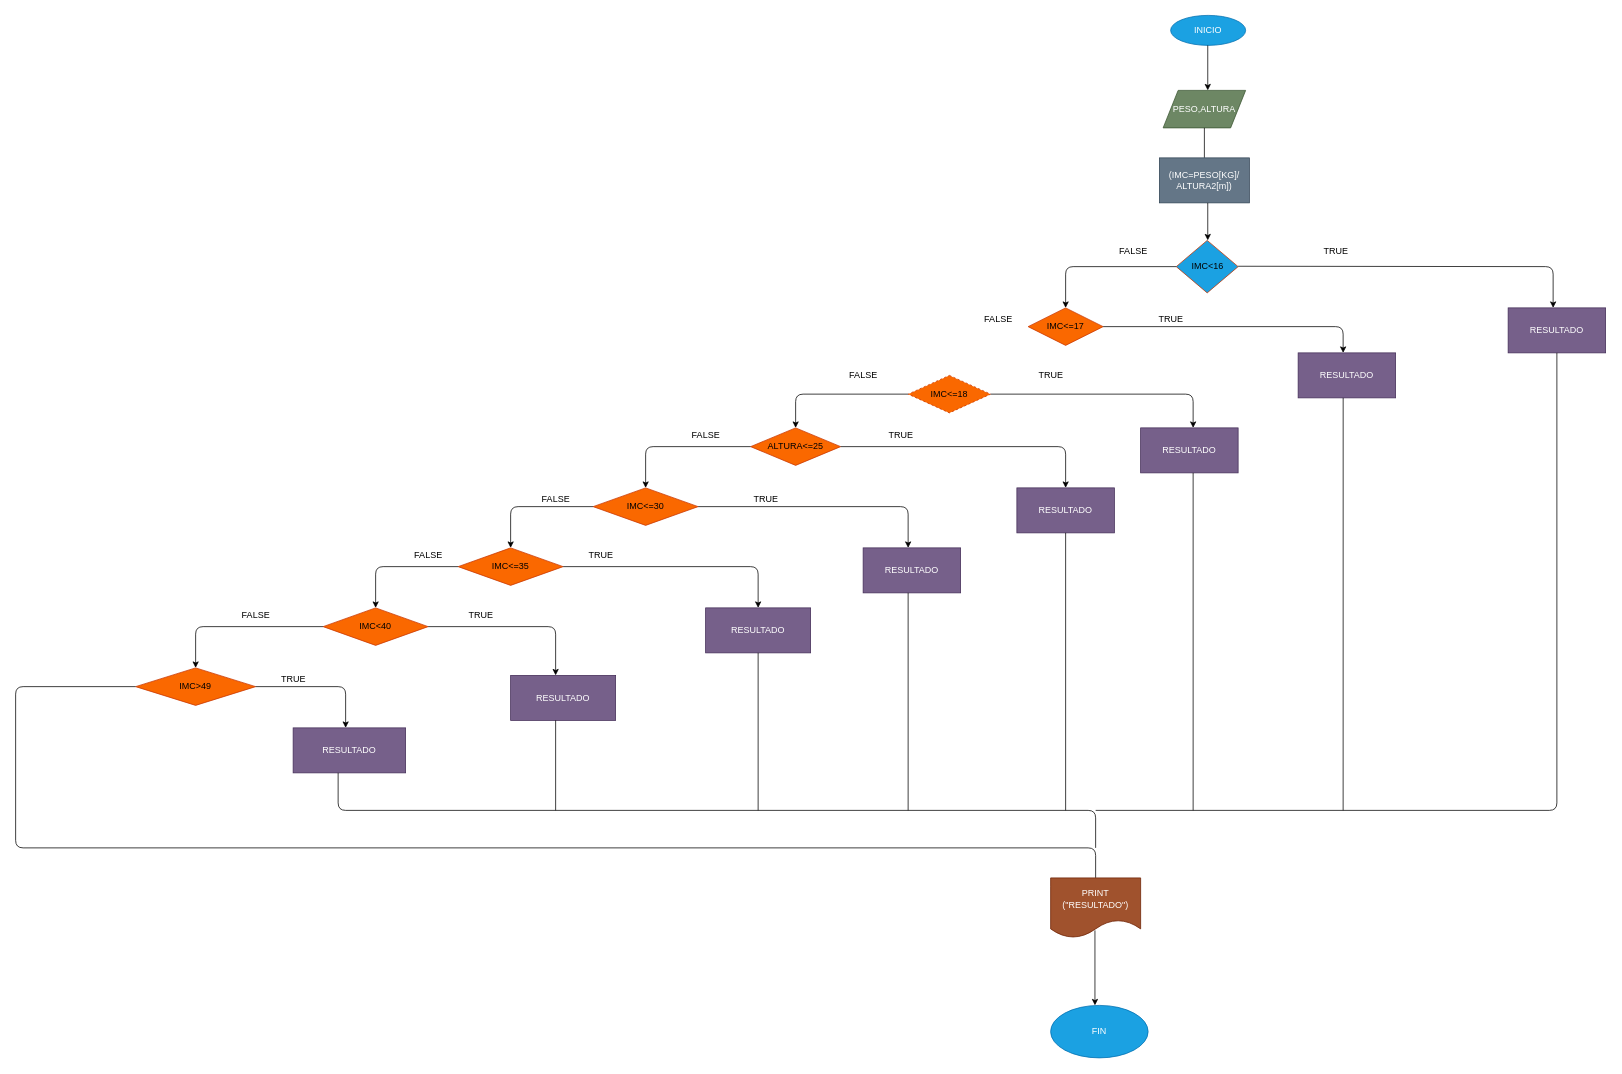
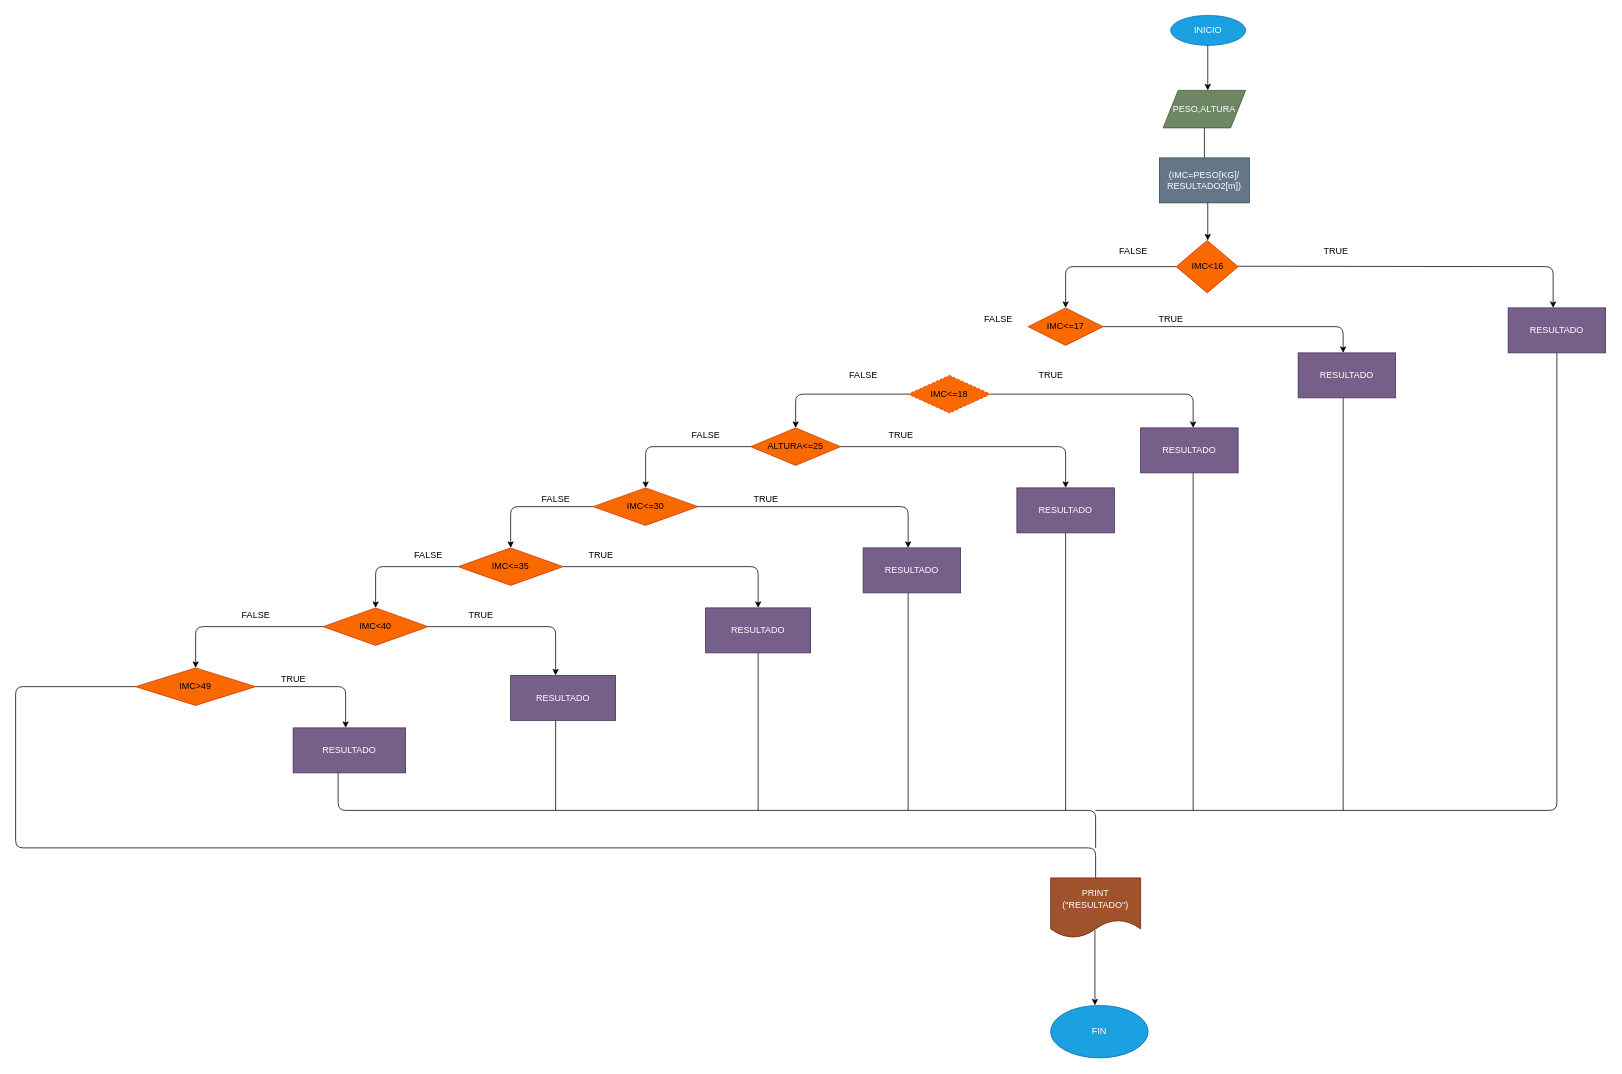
  <mxCell id="0" />
  <mxCell id="1" parent="0" />
  <mxCell id="2" value="INICIO" style="ellipse;whiteSpace=wrap;html=1;fillColor=#1ba1e2;fontColor=#ffffff;strokeColor=#006EAF;" vertex="1" parent="1"><mxGeometry x="1560" y="20" width="100" height="40" as="geometry" /></mxCell>
  <mxCell id="3" value="" style="endArrow=classic;html=1;" edge="1" parent="1"><mxGeometry width="50" height="50" relative="1" as="geometry"><mxPoint x="1609.5" y="60" as="sourcePoint" /><mxPoint x="1609.5" y="120" as="targetPoint" /></mxGeometry></mxCell>
  <mxCell id="4" value="PESO,ALTURA" style="shape=parallelogram;perimeter=parallelogramPerimeter;whiteSpace=wrap;html=1;fixedSize=1;fillColor=#6d8764;fontColor=#ffffff;strokeColor=#3A5431;" vertex="1" parent="1"><mxGeometry x="1550" y="120" width="110" height="50" as="geometry" /></mxCell>
  <mxCell id="5" value="" style="endArrow=none;html=1;entryX=0.5;entryY=1;entryDx=0;entryDy=0;" edge="1" parent="1" target="4"><mxGeometry width="50" height="50" relative="1" as="geometry"><mxPoint x="1605" y="210" as="sourcePoint" /><mxPoint x="1610" y="190" as="targetPoint" /></mxGeometry></mxCell>
- <mxCell id="6" value="(IMC=PESO[KG]/&lt;br&gt;ALTURA2[m])" style="rounded=0;whiteSpace=wrap;html=1;fillColor=#647687;fontColor=#ffffff;strokeColor=#314354;" vertex="1" parent="1"><mxGeometry x="1545" y="210" width="120" height="60" as="geometry" /></mxCell>
+ <mxCell id="6" value="(IMC=PESO[KG]/&lt;br&gt;RESULTADO2[m])" style="rounded=0;whiteSpace=wrap;html=1;fillColor=#647687;fontColor=#ffffff;strokeColor=#314354;" vertex="1" parent="1"><mxGeometry x="1545" y="210" width="120" height="60" as="geometry" /></mxCell>
  <mxCell id="7" value="" style="endArrow=classic;html=1;" edge="1" parent="1"><mxGeometry width="50" height="50" relative="1" as="geometry"><mxPoint x="1609.5" y="270" as="sourcePoint" /><mxPoint x="1609.5" y="320" as="targetPoint" /></mxGeometry></mxCell>
- <mxCell id="8" value="IMC&amp;lt;16" style="rhombus;whiteSpace=wrap;html=1;fillColor=#1ba1e2;fontColor=#000000;strokeColor=#C73500;" vertex="1" parent="1"><mxGeometry x="1567.5" y="320" width="82.5" height="70" as="geometry" /></mxCell>
+ <mxCell id="8" value="IMC&amp;lt;16" style="rhombus;whiteSpace=wrap;html=1;fillColor=#fa6800;fontColor=#000000;strokeColor=#C73500;" vertex="1" parent="1"><mxGeometry x="1567.5" y="320" width="82.5" height="70" as="geometry" /></mxCell>
  <mxCell id="9" value="" style="endArrow=classic;html=1;" edge="1" parent="1"><mxGeometry width="50" height="50" relative="1" as="geometry"><mxPoint x="1650" y="354.5" as="sourcePoint" /><mxPoint x="2070" y="410" as="targetPoint" /><Array as="points"><mxPoint x="2070" y="355" /></Array></mxGeometry></mxCell>
  <mxCell id="10" value="" style="endArrow=classic;html=1;exitX=0;exitY=0.5;exitDx=0;exitDy=0;" edge="1" parent="1" source="8"><mxGeometry width="50" height="50" relative="1" as="geometry"><mxPoint x="1400" y="370" as="sourcePoint" /><mxPoint x="1420" y="410" as="targetPoint" /><Array as="points"><mxPoint x="1420" y="355" /></Array></mxGeometry></mxCell>
  <mxCell id="11" value="IMC&amp;lt;=17" style="rhombus;whiteSpace=wrap;html=1;fillColor=#fa6800;fontColor=#000000;strokeColor=#C73500;" vertex="1" parent="1"><mxGeometry x="1370" y="410" width="100" height="50" as="geometry" /></mxCell>
  <mxCell id="12" value="" style="endArrow=classic;html=1;exitX=1;exitY=0.5;exitDx=0;exitDy=0;" edge="1" parent="1" source="11"><mxGeometry width="50" height="50" relative="1" as="geometry"><mxPoint x="1470" y="440" as="sourcePoint" /><mxPoint x="1790" y="470" as="targetPoint" /><Array as="points"><mxPoint x="1790" y="435" /></Array></mxGeometry></mxCell>
  <mxCell id="13" value="RESULTADO" style="rounded=0;whiteSpace=wrap;html=1;fillColor=#76608a;fontColor=#ffffff;strokeColor=#432D57;" vertex="1" parent="1"><mxGeometry x="2010" y="410" width="130" height="60" as="geometry" /></mxCell>
  <mxCell id="14" value="RESULTADO" style="rounded=0;whiteSpace=wrap;html=1;fillColor=#76608a;fontColor=#ffffff;strokeColor=#432D57;" vertex="1" parent="1"><mxGeometry x="1730" y="470" width="130" height="60" as="geometry" /></mxCell>
  <mxCell id="15" value="IMC&amp;lt;=18" style="rhombus;whiteSpace=wrap;html=1;fillColor=#fa6800;fontColor=#000000;strokeColor=#C73500;dashed=1;" vertex="1" parent="1"><mxGeometry x="1210" y="500" width="110" height="50" as="geometry" /></mxCell>
  <mxCell id="16" value="" style="endArrow=classic;html=1;exitX=1;exitY=0.5;exitDx=0;exitDy=0;" edge="1" parent="1" source="15"><mxGeometry width="50" height="50" relative="1" as="geometry"><mxPoint x="1330" y="530" as="sourcePoint" /><mxPoint x="1590" y="570" as="targetPoint" /><Array as="points"><mxPoint x="1590" y="525" /></Array></mxGeometry></mxCell>
  <mxCell id="17" value="" style="endArrow=classic;html=1;exitX=0;exitY=0.5;exitDx=0;exitDy=0;" edge="1" parent="1" source="15"><mxGeometry width="50" height="50" relative="1" as="geometry"><mxPoint x="1080" y="490" as="sourcePoint" /><mxPoint x="1060" y="570" as="targetPoint" /><Array as="points"><mxPoint x="1060" y="525" /></Array></mxGeometry></mxCell>
  <mxCell id="18" value="ALTURA&amp;lt;=25" style="rhombus;whiteSpace=wrap;html=1;fillColor=#fa6800;fontColor=#000000;strokeColor=#C73500;" vertex="1" parent="1"><mxGeometry x="1000" y="570" width="120" height="50" as="geometry" /></mxCell>
  <mxCell id="19" value="" style="endArrow=classic;html=1;exitX=1;exitY=0.5;exitDx=0;exitDy=0;" edge="1" parent="1" source="18"><mxGeometry width="50" height="50" relative="1" as="geometry"><mxPoint x="1130" y="590" as="sourcePoint" /><mxPoint x="1420" y="650" as="targetPoint" /><Array as="points"><mxPoint x="1420" y="595" /></Array></mxGeometry></mxCell>
  <mxCell id="20" value="" style="endArrow=classic;html=1;exitX=0;exitY=0.5;exitDx=0;exitDy=0;" edge="1" parent="1" source="18"><mxGeometry width="50" height="50" relative="1" as="geometry"><mxPoint x="950" y="570" as="sourcePoint" /><mxPoint x="860" y="650" as="targetPoint" /><Array as="points"><mxPoint x="860" y="595" /></Array></mxGeometry></mxCell>
  <mxCell id="21" value="IMC&amp;lt;=30" style="rhombus;whiteSpace=wrap;html=1;fillColor=#fa6800;fontColor=#000000;strokeColor=#C73500;" vertex="1" parent="1"><mxGeometry x="790" y="650" width="140" height="50" as="geometry" /></mxCell>
  <mxCell id="22" value="" style="endArrow=classic;html=1;exitX=0;exitY=0.5;exitDx=0;exitDy=0;" edge="1" parent="1" source="21"><mxGeometry width="50" height="50" relative="1" as="geometry"><mxPoint x="720" y="690" as="sourcePoint" /><mxPoint x="680" y="730" as="targetPoint" /><Array as="points"><mxPoint x="680" y="675" /></Array></mxGeometry></mxCell>
  <mxCell id="23" value="" style="endArrow=classic;html=1;exitX=1;exitY=0.5;exitDx=0;exitDy=0;" edge="1" parent="1" source="21"><mxGeometry width="50" height="50" relative="1" as="geometry"><mxPoint x="980" y="690" as="sourcePoint" /><mxPoint x="1210" y="730" as="targetPoint" /><Array as="points"><mxPoint x="1210" y="675" /></Array></mxGeometry></mxCell>
  <mxCell id="24" value="RESULTADO" style="rounded=0;whiteSpace=wrap;html=1;fillColor=#76608a;fontColor=#ffffff;strokeColor=#432D57;" vertex="1" parent="1"><mxGeometry x="1520" y="570" width="130" height="60" as="geometry" /></mxCell>
  <mxCell id="25" value="RESULTADO" style="rounded=0;whiteSpace=wrap;html=1;fillColor=#76608a;fontColor=#ffffff;strokeColor=#432D57;" vertex="1" parent="1"><mxGeometry x="1355" y="650" width="130" height="60" as="geometry" /></mxCell>
  <mxCell id="26" value="RESULTADO" style="rounded=0;whiteSpace=wrap;html=1;fillColor=#76608a;fontColor=#ffffff;strokeColor=#432D57;" vertex="1" parent="1"><mxGeometry x="1150" y="730" width="130" height="60" as="geometry" /></mxCell>
  <mxCell id="27" value="IMC&amp;lt;=35" style="rhombus;whiteSpace=wrap;html=1;fillColor=#fa6800;fontColor=#000000;strokeColor=#C73500;" vertex="1" parent="1"><mxGeometry x="610" y="730" width="140" height="50" as="geometry" /></mxCell>
  <mxCell id="28" value="" style="endArrow=classic;html=1;exitX=0;exitY=0.5;exitDx=0;exitDy=0;" edge="1" parent="1" source="27"><mxGeometry width="50" height="50" relative="1" as="geometry"><mxPoint x="460" y="770" as="sourcePoint" /><mxPoint x="500" y="810" as="targetPoint" /><Array as="points"><mxPoint x="500" y="755" /></Array></mxGeometry></mxCell>
  <mxCell id="29" value="" style="endArrow=classic;html=1;exitX=1;exitY=0.5;exitDx=0;exitDy=0;" edge="1" parent="1" source="27"><mxGeometry width="50" height="50" relative="1" as="geometry"><mxPoint x="740" y="880" as="sourcePoint" /><mxPoint x="1010" y="810" as="targetPoint" /><Array as="points"><mxPoint x="1010" y="755" /></Array></mxGeometry></mxCell>
  <mxCell id="30" value="IMC&amp;lt;40" style="rhombus;whiteSpace=wrap;html=1;fillColor=#fa6800;fontColor=#000000;strokeColor=#C73500;" vertex="1" parent="1"><mxGeometry x="430" y="810" width="140" height="50" as="geometry" /></mxCell>
  <mxCell id="31" value="" style="endArrow=classic;html=1;exitX=1;exitY=0.5;exitDx=0;exitDy=0;" edge="1" parent="1" source="30"><mxGeometry width="50" height="50" relative="1" as="geometry"><mxPoint x="740" y="880" as="sourcePoint" /><mxPoint x="740" y="900" as="targetPoint" /><Array as="points"><mxPoint x="740" y="835" /></Array></mxGeometry></mxCell>
  <mxCell id="32" value="" style="endArrow=classic;html=1;exitX=0;exitY=0.5;exitDx=0;exitDy=0;" edge="1" parent="1" source="30"><mxGeometry width="50" height="50" relative="1" as="geometry"><mxPoint x="210" y="930" as="sourcePoint" /><mxPoint x="260" y="890" as="targetPoint" /><Array as="points"><mxPoint x="260" y="835" /></Array></mxGeometry></mxCell>
  <mxCell id="33" value="IMC&amp;gt;49" style="rhombus;whiteSpace=wrap;html=1;fillColor=#fa6800;fontColor=#000000;strokeColor=#C73500;" vertex="1" parent="1"><mxGeometry x="180" y="890" width="160" height="50" as="geometry" /></mxCell>
  <mxCell id="34" value="" style="endArrow=none;html=1;entryX=0;entryY=0.5;entryDx=0;entryDy=0;" edge="1" parent="1" target="33"><mxGeometry width="50" height="50" relative="1" as="geometry"><mxPoint x="1460" y="1170" as="sourcePoint" /><mxPoint x="120" y="950" as="targetPoint" /><Array as="points"><mxPoint x="1460" y="1130" /><mxPoint x="20" y="1130" /><mxPoint x="20" y="915" /></Array></mxGeometry></mxCell>
  <mxCell id="35" value="" style="endArrow=classic;html=1;exitX=1;exitY=0.5;exitDx=0;exitDy=0;" edge="1" parent="1" source="33"><mxGeometry width="50" height="50" relative="1" as="geometry"><mxPoint x="290" y="1070" as="sourcePoint" /><mxPoint x="460" y="970" as="targetPoint" /><Array as="points"><mxPoint x="460" y="915" /></Array></mxGeometry></mxCell>
  <mxCell id="36" value="RESULTADO" style="rounded=0;whiteSpace=wrap;html=1;fillColor=#76608a;fontColor=#ffffff;strokeColor=#432D57;" vertex="1" parent="1"><mxGeometry x="940" y="810" width="140" height="60" as="geometry" /></mxCell>
  <mxCell id="37" value="RESULTADO" style="rounded=0;whiteSpace=wrap;html=1;fillColor=#76608a;fontColor=#ffffff;strokeColor=#432D57;" vertex="1" parent="1"><mxGeometry x="680" y="900" width="140" height="60" as="geometry" /></mxCell>
  <mxCell id="38" value="RESULTADO" style="rounded=0;whiteSpace=wrap;html=1;fillColor=#76608a;fontColor=#ffffff;strokeColor=#432D57;" vertex="1" parent="1"><mxGeometry x="390" y="970" width="150" height="60" as="geometry" /></mxCell>
  <mxCell id="39" value="" style="endArrow=none;html=1;" edge="1" parent="1"><mxGeometry width="50" height="50" relative="1" as="geometry"><mxPoint x="450" y="1030" as="sourcePoint" /><mxPoint x="1460" y="1130" as="targetPoint" /><Array as="points"><mxPoint x="450" y="1080" /><mxPoint x="1460" y="1080" /></Array></mxGeometry></mxCell>
  <mxCell id="40" value="" style="endArrow=none;html=1;" edge="1" parent="1"><mxGeometry width="50" height="50" relative="1" as="geometry"><mxPoint x="740" y="960" as="sourcePoint" /><mxPoint x="740" y="1080" as="targetPoint" /></mxGeometry></mxCell>
  <mxCell id="41" value="" style="endArrow=none;html=1;exitX=0.5;exitY=1;exitDx=0;exitDy=0;" edge="1" parent="1" source="36"><mxGeometry width="50" height="50" relative="1" as="geometry"><mxPoint x="990" y="880" as="sourcePoint" /><mxPoint x="1010" y="1080" as="targetPoint" /></mxGeometry></mxCell>
  <mxCell id="42" value="" style="endArrow=none;html=1;" edge="1" parent="1"><mxGeometry width="50" height="50" relative="1" as="geometry"><mxPoint x="1210" y="790" as="sourcePoint" /><mxPoint x="1210" y="1080" as="targetPoint" /></mxGeometry></mxCell>
  <mxCell id="43" value="" style="endArrow=none;html=1;exitX=0.5;exitY=1;exitDx=0;exitDy=0;" edge="1" parent="1" source="25"><mxGeometry width="50" height="50" relative="1" as="geometry"><mxPoint x="1415" y="710" as="sourcePoint" /><mxPoint x="1420" y="1080" as="targetPoint" /></mxGeometry></mxCell>
  <mxCell id="44" value="" style="endArrow=none;html=1;entryX=0.5;entryY=1;entryDx=0;entryDy=0;" edge="1" parent="1" target="13"><mxGeometry width="50" height="50" relative="1" as="geometry"><mxPoint x="1460" y="1080" as="sourcePoint" /><mxPoint x="1840" y="720" as="targetPoint" /><Array as="points"><mxPoint x="2075" y="1080" /></Array></mxGeometry></mxCell>
  <mxCell id="45" value="" style="endArrow=none;html=1;entryX=0.462;entryY=1;entryDx=0;entryDy=0;entryPerimeter=0;" edge="1" parent="1" target="14"><mxGeometry width="50" height="50" relative="1" as="geometry"><mxPoint x="1790" y="1080" as="sourcePoint" /><mxPoint x="1790" y="540" as="targetPoint" /></mxGeometry></mxCell>
  <mxCell id="46" value="" style="endArrow=none;html=1;" edge="1" parent="1"><mxGeometry width="50" height="50" relative="1" as="geometry"><mxPoint x="1590" y="1080" as="sourcePoint" /><mxPoint x="1590" y="630" as="targetPoint" /></mxGeometry></mxCell>
  <mxCell id="47" value="PRINT&lt;br&gt;(&quot;RESULTADO&quot;)" style="shape=document;whiteSpace=wrap;html=1;boundedLbl=1;fillColor=#a0522d;fontColor=#ffffff;strokeColor=#6D1F00;" vertex="1" parent="1"><mxGeometry x="1400" y="1170" width="120" height="80" as="geometry" /></mxCell>
  <mxCell id="48" value="" style="endArrow=classic;html=1;" edge="1" parent="1"><mxGeometry width="50" height="50" relative="1" as="geometry"><mxPoint x="1459.09" y="1240" as="sourcePoint" /><mxPoint x="1459.09" y="1340" as="targetPoint" /></mxGeometry></mxCell>
  <mxCell id="49" value="FIN" style="ellipse;whiteSpace=wrap;html=1;fillColor=#1ba1e2;fontColor=#ffffff;strokeColor=#006EAF;" vertex="1" parent="1"><mxGeometry x="1400" y="1340" width="130" height="70" as="geometry" /></mxCell>
  <mxCell id="50" value="FALSE" style="text;html=1;align=center;verticalAlign=middle;resizable=0;points=[];autosize=1;strokeColor=none;fillColor=none;" vertex="1" parent="1"><mxGeometry x="1480" y="320" width="60" height="30" as="geometry" /></mxCell>
  <mxCell id="51" value="TRUE" style="text;html=1;align=center;verticalAlign=middle;resizable=0;points=[];autosize=1;strokeColor=none;fillColor=none;" vertex="1" parent="1"><mxGeometry x="1750" y="320" width="60" height="30" as="geometry" /></mxCell>
  <mxCell id="52" value="FALSE" style="text;html=1;align=center;verticalAlign=middle;resizable=0;points=[];autosize=1;strokeColor=none;fillColor=none;" vertex="1" parent="1"><mxGeometry x="1300" y="410" width="60" height="30" as="geometry" /></mxCell>
  <mxCell id="53" value="TRUE" style="text;html=1;align=center;verticalAlign=middle;resizable=0;points=[];autosize=1;strokeColor=none;fillColor=none;" vertex="1" parent="1"><mxGeometry x="1530" y="410" width="60" height="30" as="geometry" /></mxCell>
  <mxCell id="54" value="FALSE" style="text;html=1;align=center;verticalAlign=middle;resizable=0;points=[];autosize=1;strokeColor=none;fillColor=none;" vertex="1" parent="1"><mxGeometry x="1120" y="485" width="60" height="30" as="geometry" /></mxCell>
  <mxCell id="55" value="TRUE" style="text;html=1;align=center;verticalAlign=middle;resizable=0;points=[];autosize=1;strokeColor=none;fillColor=none;" vertex="1" parent="1"><mxGeometry x="1370" y="485" width="60" height="30" as="geometry" /></mxCell>
  <mxCell id="56" value="FALSE" style="text;html=1;align=center;verticalAlign=middle;resizable=0;points=[];autosize=1;strokeColor=none;fillColor=none;" vertex="1" parent="1"><mxGeometry x="910" y="565" width="60" height="30" as="geometry" /></mxCell>
  <mxCell id="57" value="TRUE" style="text;html=1;align=center;verticalAlign=middle;resizable=0;points=[];autosize=1;strokeColor=none;fillColor=none;" vertex="1" parent="1"><mxGeometry x="1170" y="565" width="60" height="30" as="geometry" /></mxCell>
  <mxCell id="58" value="FALSE" style="text;html=1;align=center;verticalAlign=middle;resizable=0;points=[];autosize=1;strokeColor=none;fillColor=none;" vertex="1" parent="1"><mxGeometry x="710" y="650" width="60" height="30" as="geometry" /></mxCell>
  <mxCell id="59" value="TRUE" style="text;html=1;align=center;verticalAlign=middle;resizable=0;points=[];autosize=1;strokeColor=none;fillColor=none;" vertex="1" parent="1"><mxGeometry x="990" y="650" width="60" height="30" as="geometry" /></mxCell>
  <mxCell id="60" value="FALSE" style="text;html=1;align=center;verticalAlign=middle;resizable=0;points=[];autosize=1;strokeColor=none;fillColor=none;" vertex="1" parent="1"><mxGeometry x="540" y="725" width="60" height="30" as="geometry" /></mxCell>
  <mxCell id="61" value="TRUE" style="text;html=1;align=center;verticalAlign=middle;resizable=0;points=[];autosize=1;strokeColor=none;fillColor=none;" vertex="1" parent="1"><mxGeometry x="770" y="725" width="60" height="30" as="geometry" /></mxCell>
  <mxCell id="62" value="FALSE" style="text;html=1;align=center;verticalAlign=middle;resizable=0;points=[];autosize=1;strokeColor=none;fillColor=none;" vertex="1" parent="1"><mxGeometry x="310" y="805" width="60" height="30" as="geometry" /></mxCell>
  <mxCell id="63" value="TRUE" style="text;html=1;align=center;verticalAlign=middle;resizable=0;points=[];autosize=1;strokeColor=none;fillColor=none;" vertex="1" parent="1"><mxGeometry x="610" y="805" width="60" height="30" as="geometry" /></mxCell>
  <mxCell id="64" value="TRUE" style="text;html=1;align=center;verticalAlign=middle;resizable=0;points=[];autosize=1;strokeColor=none;fillColor=none;" vertex="1" parent="1"><mxGeometry x="360" y="890" width="60" height="30" as="geometry" /></mxCell>
